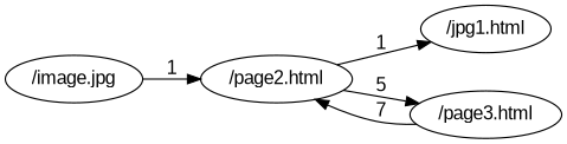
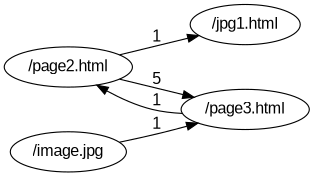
  digraph {
    fontname="Liberation Sans"
    rankdir=LR
    node [fontname="Liberation Sans"]
    edge [fontname="Liberation Sans"]
    n1 [label="/jpg1.html"]
    "/page2.html"
    "/page3.html"
    "/image.jpg"
    "/page2.html" -> n1 [label=1]
    "/page2.html" -> "/page3.html" [label=5]
-   "/page3.html" -> "/page2.html" [label=7]
-   "/image.jpg" -> "/page2.html" [label=1]
+   "/page3.html" -> "/page2.html" [label=1]
+   "/image.jpg" -> "/page3.html" [label=1]
  }
